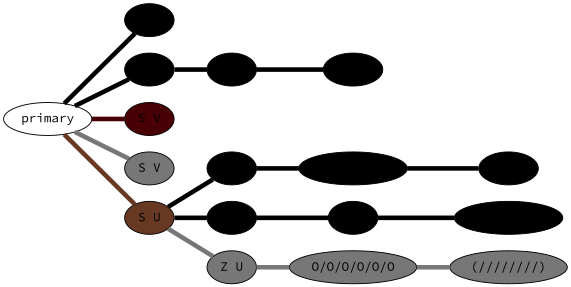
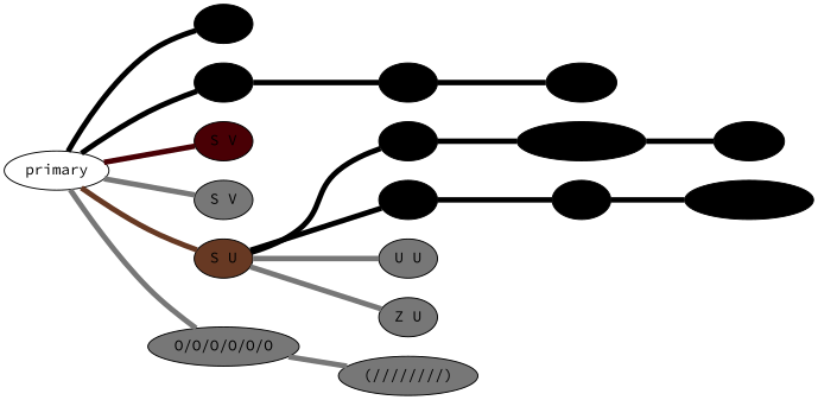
  graph {
    fontname="Source Code Pro"
    rankdir=LR
    node [fillcolor="#000000" fontname="Source Code Pro" qtype=pendant_node style=filled]
    edge [color="#000000" fontname="Source Code Pro" penwidth=5 qtype=pendant_link]
    n1 [label="U R" pendant_attach=R pendant_colors="#000000" pendant_length=2 pendant_ply=U]
    primary [fillcolor="" qtype="" style=""]
    n3 [label="S R" pendant_attach=R pendant_colors="#000000,#777777" pendant_length=38 pendant_ply=S]
    n4 [fillcolor="#490005" label="S V" pendant_attach=V pendant_colors="#490005" pendant_length=1 pendant_ply=S]
    n5 [fillcolor="#777777" label="S V" pendant_attach=V pendant_colors="#777777" pendant_length=31 pendant_ply=S]
    n6 [fillcolor="#673923" label="S U" pendant_attach=U pendant_colors="#673923" pendant_ply=S]
    n7 [knot_position=11.5 knot_spin=S knot_type=S knot_value=1 label=O qtype=knot_node]
    n8 [label="S U" pendant_attach=U pendant_colors="#000000" pendant_length=32 pendant_ply=S]
    n9 [label="S U" pendant_attach=U pendant_colors="#000000" pendant_length=29 pendant_ply=S]
+   n10 [fillcolor="#777777" label="U U" pendant_attach=U pendant_colors="#777777" pendant_length=0 pendant_ply=U]
    n11 [fillcolor="#777777" label="Z U" pendant_attach=U pendant_colors="#777777" pendant_length=31 pendant_ply=Z]
    n12 [knot_position=17.0 knot_spin=S knot_type=L knot_value=2 label="(//)" qtype=knot_node]
    n13 [knot_position=15.5 knot_spin=S knot_type=L knot_value=7 label="(///////)" qtype=knot_node]
    n14 [knot_position=8.0 knot_spin=S knot_type=S knot_value=1 label=O qtype=knot_node]
    n15 [fillcolor="#777777" knot_position=13.0 knot_spin=S knot_type=S knot_value=6 label="O/O/O/O/O/O" qtype=knot_node]
    n16 [knot_position=25.0 knot_spin=S knot_type=L knot_value=2 label="(//)" qtype=knot_node]
    n17 [knot_position=15.0 knot_spin=S knot_type=L knot_value=7 label="(///////)" qtype=knot_node]
    n18 [fillcolor="#777777" knot_position=20.0 knot_spin=S knot_type=L knot_value=8 label="(////////)" qtype=knot_node]
    primary -- n1
    primary -- n3
    primary -- n4 [color="#490005"]
    primary -- n5 [color="#777777"]
    primary -- n6 [color="#673923"]
    n3 -- n7 [qtype=knot_link]
    n6 -- n8
    n6 -- n9
+   n6 -- n10 [color="#777777"]
    n6 -- n11 [color="#777777"]
    n7 -- n12 [qtype=knot_link]
    n8 -- n13 [qtype=knot_link]
    n9 -- n14 [qtype=knot_link]
-   n11 -- n15 [color="#777777" qtype=knot_link]
+   primary -- n15 [color="#777777" qtype=knot_link]
    n13 -- n16 [qtype=knot_link]
    n14 -- n17 [qtype=knot_link]
    n15 -- n18 [color="#777777" qtype=knot_link]
  }
